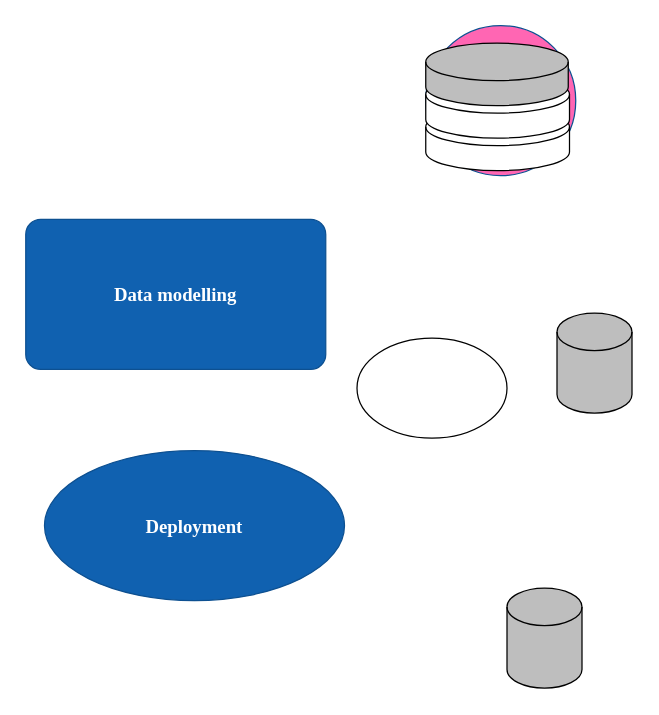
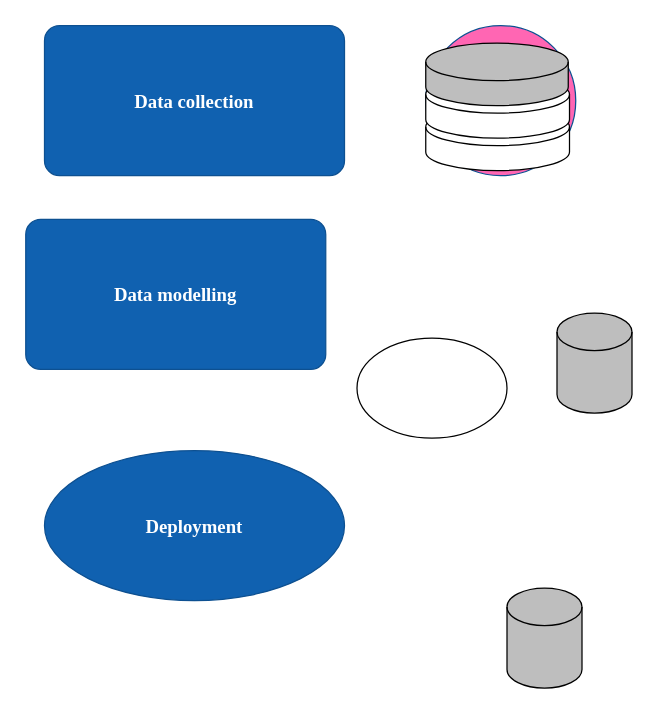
  <mxCell id="0" />
  <mxCell id="1" parent="0" />
+ <mxCell id="2" value="&lt;p style=&quot;font-size: 15px;&quot;&gt;Data collection&lt;/p&gt;" style="rounded=1;whiteSpace=wrap;html=1;fillColor=#1061B0;strokeColor=#0D5091;fontColor=#ffffff;labelBackgroundColor=none;arcSize=10;fontSize=15;fontFamily=Verdana;fontStyle=1" parent="1" vertex="1"><mxGeometry x="35" y="20" width="240" height="120" as="geometry" /></mxCell>
  <mxCell id="3" value="&lt;p style=&quot;font-size: 15px;&quot;&gt;Data modelling&lt;/p&gt;" style="rounded=1;whiteSpace=wrap;html=1;fillColor=#1061B0;strokeColor=#0D5091;fontColor=#ffffff;labelBackgroundColor=none;arcSize=10;fontSize=15;fontFamily=Verdana;fontStyle=1" parent="1" vertex="1"><mxGeometry x="20" y="175" width="240" height="120" as="geometry" /></mxCell>
  <mxCell id="4" value="&lt;p style=&quot;font-size: 15px;&quot;&gt;Deployment&lt;/p&gt;" style="ellipse;whiteSpace=wrap;html=1;fillColor=#1061B0;strokeColor=#0D5091;fontColor=#ffffff;labelBackgroundColor=none;arcSize=10;fontSize=15;fontFamily=Verdana;fontStyle=1;" parent="1" vertex="1"><mxGeometry x="35" y="360" width="240" height="120" as="geometry" /></mxCell>
  <mxCell id="5" value="?" style="ellipse;whiteSpace=wrap;html=1;aspect=fixed;fontSize=90;fontFamily=Verdana;fillColor=#FF66B3;strokeColor=#0D5091;fontColor=#ffffff;rounded=1;labelBackgroundColor=none;arcSize=10;fontStyle=0;" parent="1" vertex="1"><mxGeometry x="340" y="20" width="120" height="120" as="geometry" /></mxCell>
  <mxCell id="6" value="" style="shape=cylinder3;whiteSpace=wrap;html=1;boundedLbl=1;backgroundOutline=1;size=15;" parent="1" vertex="1"><mxGeometry x="340" y="86" width="115" height="50" as="geometry" /></mxCell>
  <mxCell id="7" value="" style="shape=cylinder3;whiteSpace=wrap;html=1;boundedLbl=1;backgroundOutline=1;size=15;" parent="1" vertex="1"><mxGeometry x="340" y="60" width="115" height="50" as="geometry" /></mxCell>
  <mxCell id="8" value="" style="shape=cylinder3;whiteSpace=wrap;html=1;boundedLbl=1;backgroundOutline=1;size=15;fillColor=#BEBEBE;topFillColor=#383838;" parent="1" vertex="1"><mxGeometry x="340" y="34" width="114" height="50" as="geometry" /></mxCell>
  <mxCell id="9" value="" style="shape=cylinder3;whiteSpace=wrap;html=1;boundedLbl=1;backgroundOutline=1;size=15;fillColor=#BEBEBE;topFillColor=#383838;" parent="1" vertex="1"><mxGeometry x="445" y="250" width="60" height="80" as="geometry" /></mxCell>
  <mxCell id="10" value="" style="ellipse;whiteSpace=wrap;html=1;" parent="1" vertex="1"><mxGeometry x="285" y="270" width="120" height="80" as="geometry" /></mxCell>
  <mxCell id="11" value="" style="shape=cylinder3;whiteSpace=wrap;html=1;boundedLbl=1;backgroundOutline=1;size=15;fillColor=#BEBEBE;topFillColor=#383838;" parent="1" vertex="1"><mxGeometry x="405" y="470" width="60" height="80" as="geometry" /></mxCell>
